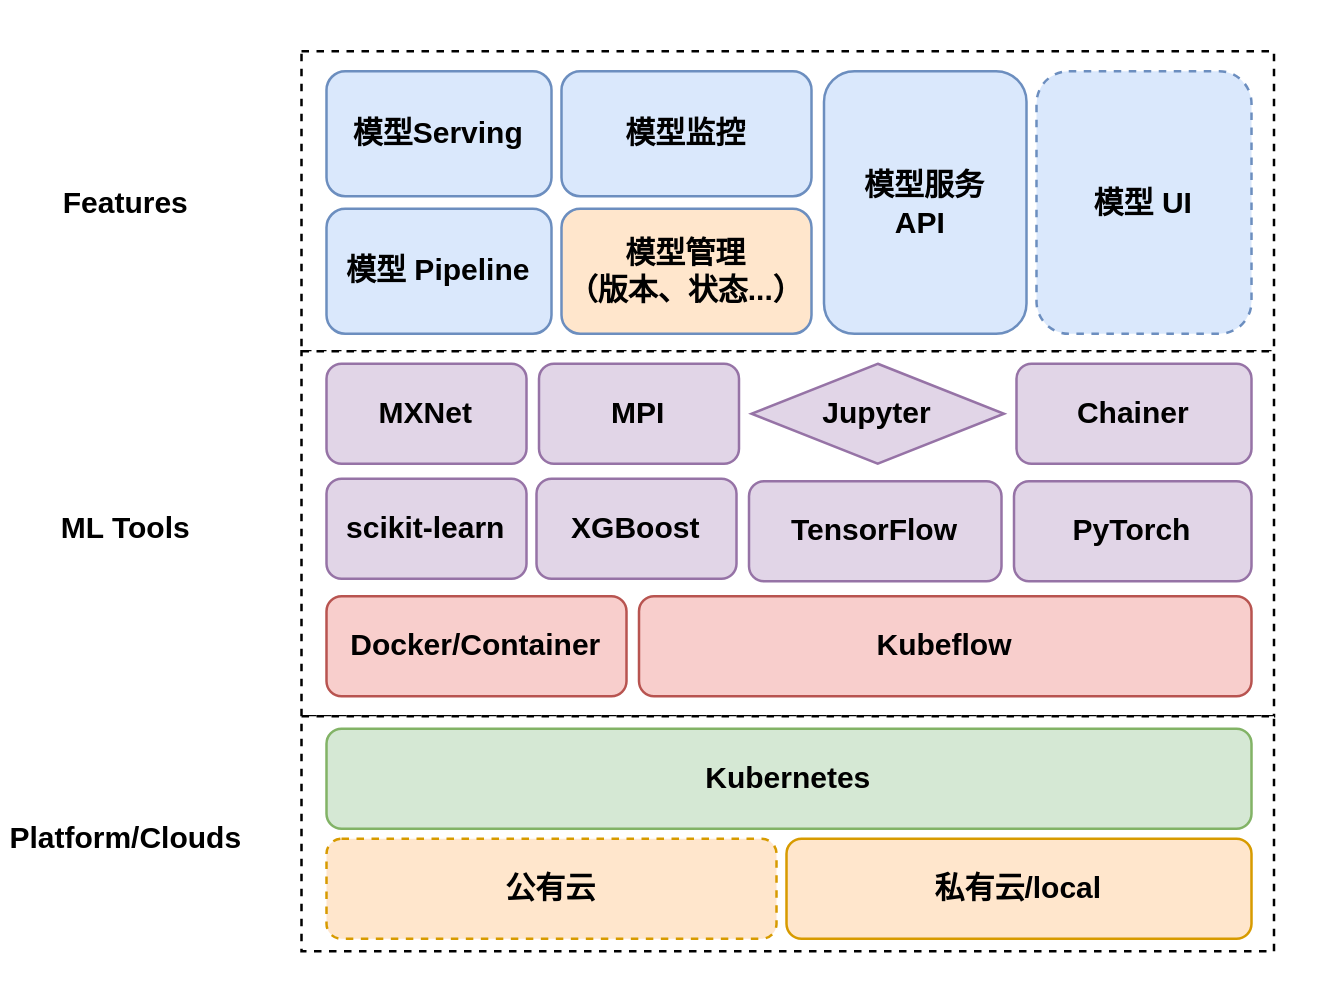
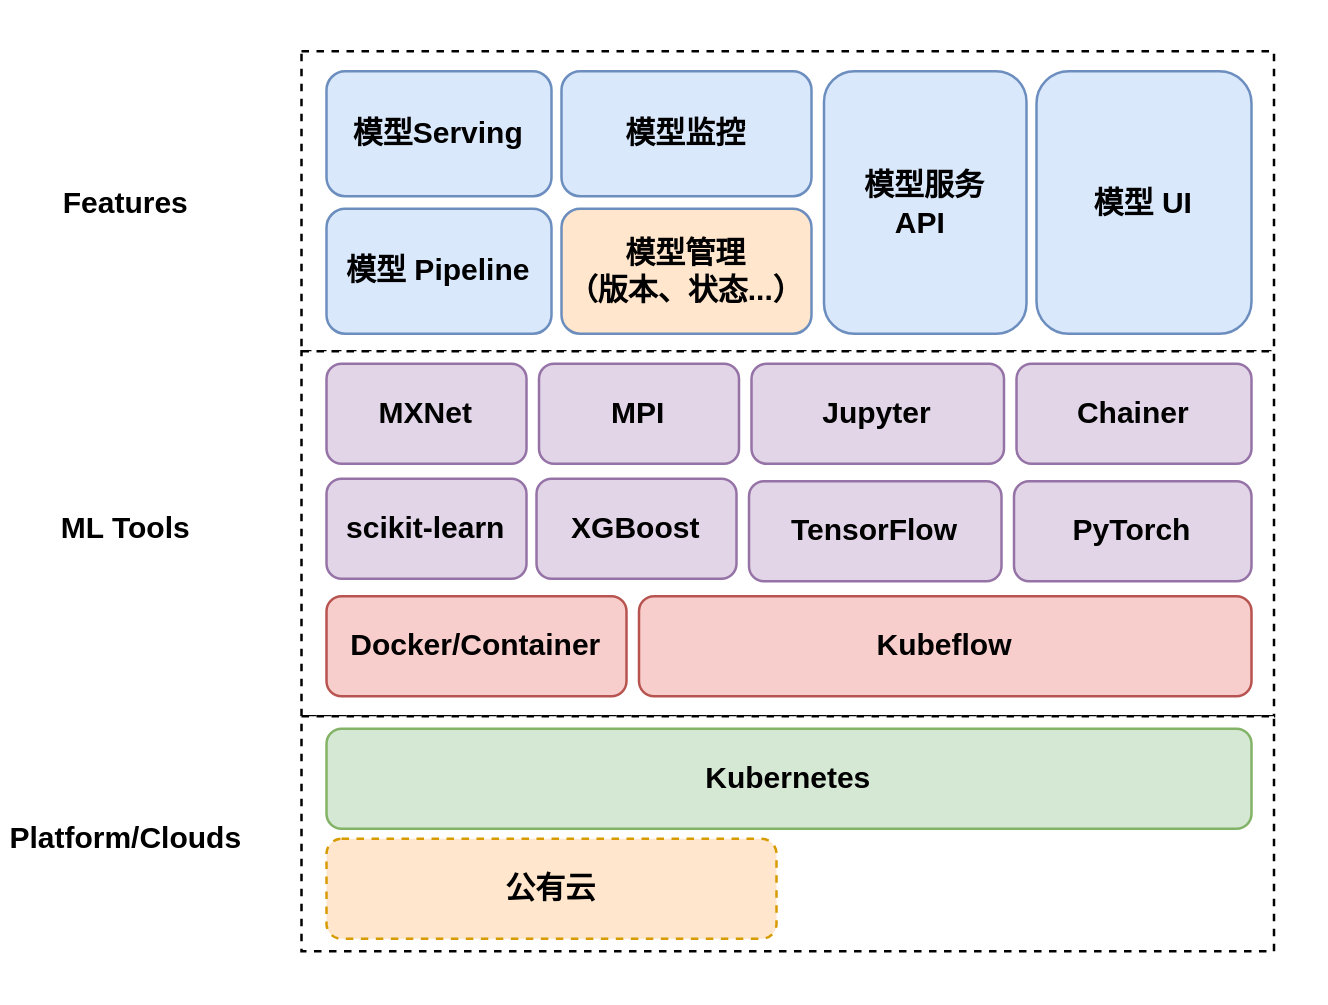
  <mxCell id="0" />
  <mxCell id="1" parent="0" />
  <mxCell id="2" value="" style="rounded=0;whiteSpace=wrap;html=1;dashed=1;fontStyle=1;gradientColor=#ffffff;gradientDirection=east;" vertex="1" parent="1"><mxGeometry x="120" y="20" width="389" height="120" as="geometry" /></mxCell>
  <mxCell id="3" value="" style="rounded=0;whiteSpace=wrap;html=1;dashed=1;fontStyle=1" vertex="1" parent="1"><mxGeometry x="120" y="140" width="389" height="146" as="geometry" /></mxCell>
  <mxCell id="4" value="" style="rounded=0;whiteSpace=wrap;html=1;dashed=1;fontStyle=1" parent="1" vertex="1"><mxGeometry x="120" y="286" width="389" height="94" as="geometry" /></mxCell>
  <mxCell id="5" value="Kubernetes" style="rounded=1;whiteSpace=wrap;html=1;fillColor=#d5e8d4;strokeColor=#82b366;fontStyle=1" parent="1" vertex="1"><mxGeometry x="130" y="291" width="370" height="40" as="geometry" /></mxCell>
  <mxCell id="6" value="公有云" style="rounded=1;whiteSpace=wrap;html=1;fillColor=#ffe6cc;strokeColor=#d79b00;fontStyle=1;dashed=1;" parent="1" vertex="1"><mxGeometry x="130" y="335" width="180" height="40" as="geometry" /></mxCell>
- <mxCell id="7" value="私有云/local" style="rounded=1;whiteSpace=wrap;html=1;fillColor=#ffe6cc;strokeColor=#d79b00;fontStyle=1" parent="1" vertex="1"><mxGeometry x="314" y="335" width="186" height="40" as="geometry" /></mxCell>
  <mxCell id="8" value="Kubeflow" style="rounded=1;whiteSpace=wrap;html=1;fillColor=#f8cecc;strokeColor=#b85450;fontStyle=1" parent="1" vertex="1"><mxGeometry x="255" y="238" width="245" height="40" as="geometry" /></mxCell>
  <mxCell id="9" value="Docker/Container" style="rounded=1;whiteSpace=wrap;html=1;fillColor=#f8cecc;strokeColor=#b85450;fontStyle=1" parent="1" vertex="1"><mxGeometry x="130" y="238" width="120" height="40" as="geometry" /></mxCell>
  <mxCell id="10" value="TensorFlow" style="rounded=1;whiteSpace=wrap;html=1;fillColor=#e1d5e7;strokeColor=#9673a6;fontStyle=1" parent="1" vertex="1"><mxGeometry x="299" y="192" width="101" height="40" as="geometry" /></mxCell>
  <mxCell id="11" value="PyTorch" style="rounded=1;whiteSpace=wrap;html=1;fillColor=#e1d5e7;strokeColor=#9673a6;fontStyle=1" parent="1" vertex="1"><mxGeometry x="405" y="192" width="95" height="40" as="geometry" /></mxCell>
  <mxCell id="12" value="scikit-learn" style="rounded=1;whiteSpace=wrap;html=1;fillColor=#e1d5e7;strokeColor=#9673a6;fontStyle=1" parent="1" vertex="1"><mxGeometry x="130" y="191" width="80" height="40" as="geometry" /></mxCell>
  <mxCell id="13" value="XGBoost" style="rounded=1;whiteSpace=wrap;html=1;fillColor=#e1d5e7;strokeColor=#9673a6;fontStyle=1" parent="1" vertex="1"><mxGeometry x="214" y="191" width="80" height="40" as="geometry" /></mxCell>
  <mxCell id="14" value="MXNet" style="rounded=1;whiteSpace=wrap;html=1;fillColor=#e1d5e7;strokeColor=#9673a6;fontStyle=1" parent="1" vertex="1"><mxGeometry x="130" y="145" width="80" height="40" as="geometry" /></mxCell>
  <mxCell id="15" value="MPI" style="rounded=1;whiteSpace=wrap;html=1;fillColor=#e1d5e7;strokeColor=#9673a6;fontStyle=1" parent="1" vertex="1"><mxGeometry x="215" y="145" width="80" height="40" as="geometry" /></mxCell>
- <mxCell id="16" value="Jupyter" style="rhombus;whiteSpace=wrap;html=1;fillColor=#e1d5e7;strokeColor=#9673a6;fontStyle=1;" parent="1" vertex="1"><mxGeometry x="300" y="145" width="101" height="40" as="geometry" /></mxCell>
+ <mxCell id="16" value="Jupyter" style="rounded=1;whiteSpace=wrap;html=1;fillColor=#e1d5e7;strokeColor=#9673a6;fontStyle=1" parent="1" vertex="1"><mxGeometry x="300" y="145" width="101" height="40" as="geometry" /></mxCell>
  <mxCell id="17" value="Chainer" style="rounded=1;whiteSpace=wrap;html=1;fillColor=#e1d5e7;strokeColor=#9673a6;fontStyle=1" parent="1" vertex="1"><mxGeometry x="406" y="145" width="94" height="40" as="geometry" /></mxCell>
  <mxCell id="18" value="模型服务 &lt;br&gt;API&amp;nbsp;" style="rounded=1;whiteSpace=wrap;html=1;fillColor=#dae8fc;strokeColor=#6c8ebf;fontStyle=1" parent="1" vertex="1"><mxGeometry x="329" y="28" width="81" height="105" as="geometry" /></mxCell>
  <mxCell id="19" value="模型监控" style="rounded=1;whiteSpace=wrap;html=1;fillColor=#dae8fc;strokeColor=#6c8ebf;fontStyle=1" parent="1" vertex="1"><mxGeometry x="224" y="28" width="100" height="50" as="geometry" /></mxCell>
  <mxCell id="20" value="模型Serving" style="rounded=1;whiteSpace=wrap;html=1;fillColor=#dae8fc;strokeColor=#6c8ebf;fontStyle=1" parent="1" vertex="1"><mxGeometry x="130" y="28" width="90" height="50" as="geometry" /></mxCell>
  <mxCell id="21" value="模型 Pipeline" style="rounded=1;whiteSpace=wrap;html=1;fillColor=#dae8fc;strokeColor=#6c8ebf;fontStyle=1" parent="1" vertex="1"><mxGeometry x="130" y="83" width="90" height="50" as="geometry" /></mxCell>
  <mxCell id="22" value="模型管理&lt;br&gt;（版本、状态...）" style="rounded=1;whiteSpace=wrap;html=1;fillColor=#ffe6cc;strokeColor=#6c8ebf;fontStyle=1;" parent="1" vertex="1"><mxGeometry x="224" y="83" width="100" height="50" as="geometry" /></mxCell>
- <mxCell id="23" value="模型 UI" style="rounded=1;whiteSpace=wrap;html=1;fillColor=#dae8fc;strokeColor=#6c8ebf;fontStyle=1;dashed=1;" vertex="1" parent="1"><mxGeometry x="414" y="28" width="86" height="105" as="geometry" /></mxCell>
+ <mxCell id="23" value="模型 UI" style="rounded=1;whiteSpace=wrap;html=1;fillColor=#dae8fc;strokeColor=#6c8ebf;fontStyle=1" vertex="1" parent="1"><mxGeometry x="414" y="28" width="86" height="105" as="geometry" /></mxCell>
  <mxCell id="24" value="Platform/Clouds" style="text;html=1;strokeColor=none;fillColor=none;align=center;verticalAlign=middle;whiteSpace=wrap;rounded=0;fontStyle=1" vertex="1" parent="1"><mxGeometry x="20" y="320" width="60" height="30" as="geometry" /></mxCell>
  <mxCell id="25" value="ML Tools" style="text;html=1;strokeColor=none;fillColor=none;align=center;verticalAlign=middle;whiteSpace=wrap;rounded=0;fontStyle=1" vertex="1" parent="1"><mxGeometry x="20" y="196" width="60" height="30" as="geometry" /></mxCell>
  <mxCell id="26" value="Features" style="text;html=1;strokeColor=none;fillColor=none;align=center;verticalAlign=middle;whiteSpace=wrap;rounded=0;fontStyle=1" vertex="1" parent="1"><mxGeometry x="20" y="65.5" width="60" height="30" as="geometry" /></mxCell>
